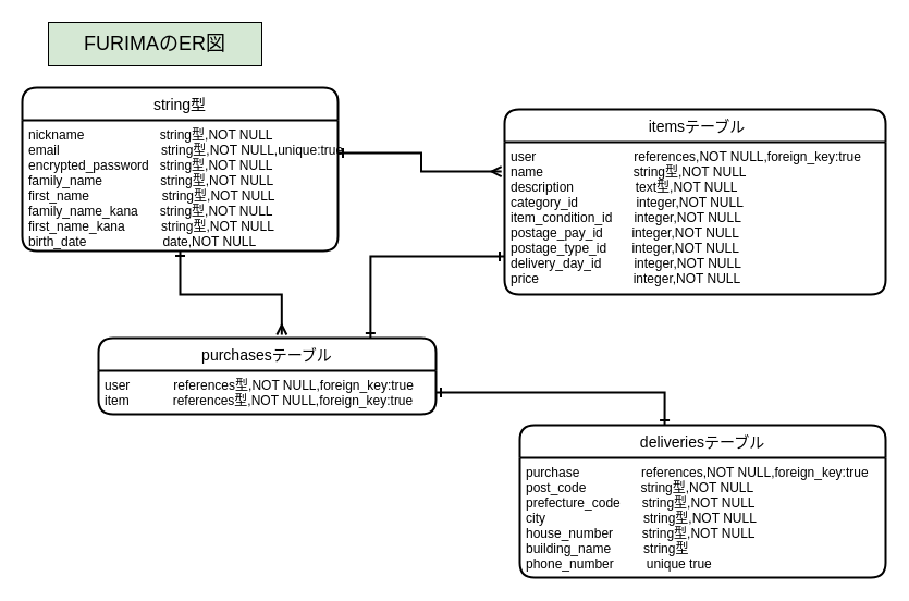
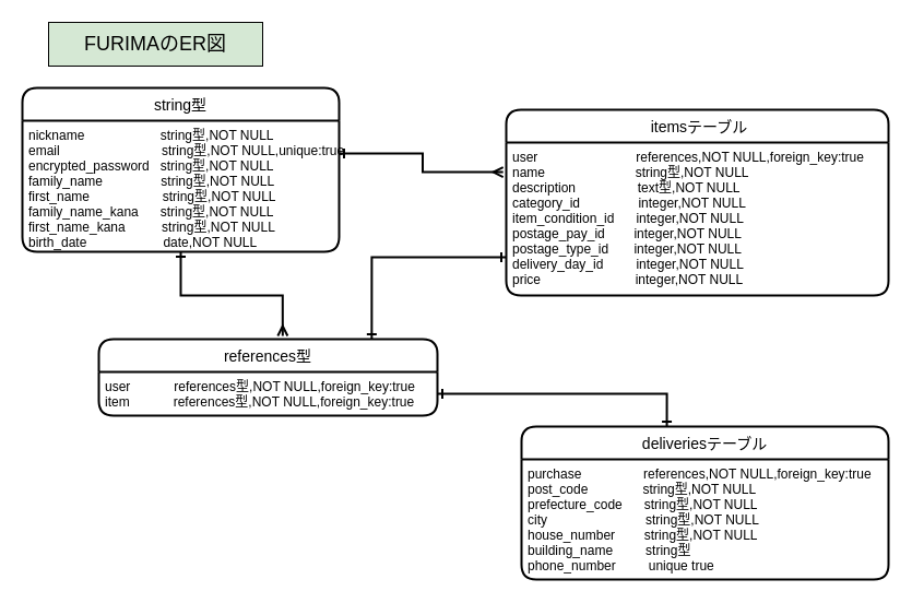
  <mxCell id="0" />
  <mxCell id="1" parent="0" />
  <mxCell id="2" value="&lt;font style=&quot;font-size: 18px&quot;&gt;FURIMAのER図&lt;/font&gt;" style="whiteSpace=wrap;html=1;fillColor=#d5e8d4;" parent="1" vertex="1"><mxGeometry x="44" y="20" width="196" height="40" as="geometry" /></mxCell>
  <mxCell id="3" value="string型" style="swimlane;childLayout=stackLayout;horizontal=1;startSize=30;horizontalStack=0;rounded=1;fontSize=14;fontStyle=0;strokeWidth=2;resizeParent=0;resizeLast=1;shadow=0;dashed=0;align=center;" parent="1" vertex="1"><mxGeometry x="20" y="80" width="290" height="150" as="geometry" /></mxCell>
  <mxCell id="4" value="nickname　　　          string型,NOT NULL&#10;email                            string型,NOT NULL,unique:true&#10;encrypted_password   string型,NOT NULL&#10;family_name                string型,NOT NULL&#10;first_name                    string型,NOT NULL&#10;family_name_kana      string型,NOT NULL&#10;first_name_kana          string型,NOT NULL  &#10;birth_date                     date,NOT NULL&#10;&#10;" style="align=left;strokeColor=none;fillColor=none;spacingLeft=4;fontSize=12;verticalAlign=top;resizable=0;rotatable=0;part=1;" parent="3" vertex="1"><mxGeometry y="30" width="290" height="120" as="geometry" /></mxCell>
  <mxCell id="5" style="edgeStyle=none;rounded=0;orthogonalLoop=1;jettySize=auto;html=1;exitX=0.5;exitY=1;exitDx=0;exitDy=0;" parent="3" source="4" target="4" edge="1"><mxGeometry relative="1" as="geometry" /></mxCell>
  <mxCell id="6" value=" itemsテーブル" style="swimlane;childLayout=stackLayout;horizontal=1;startSize=30;horizontalStack=0;rounded=1;fontSize=14;fontStyle=0;strokeWidth=2;resizeParent=0;resizeLast=1;shadow=0;dashed=0;align=center;" parent="1" vertex="1"><mxGeometry x="463" y="100" width="350" height="170" as="geometry" /></mxCell>
  <mxCell id="7" value="user                           references,NOT NULL,foreign_key:true&#10;name　　　              string型,NOT NULL&#10;description                 text型,NOT NULL&#10;category_id                integer,NOT NULL&#10;item_condition_id      integer,NOT NULL&#10;postage_pay_id        integer,NOT NULL&#10;postage_type_id       integer,NOT NULL&#10;delivery_day_id         integer,NOT NULL&#10;price                          integer,NOT NULL" style="align=left;strokeColor=none;fillColor=none;spacingLeft=4;fontSize=12;verticalAlign=top;resizable=0;rotatable=0;part=1;" parent="6" vertex="1"><mxGeometry y="30" width="350" height="140" as="geometry" /></mxCell>
  <mxCell id="8" style="edgeStyle=none;rounded=0;orthogonalLoop=1;jettySize=auto;html=1;exitX=0.5;exitY=1;exitDx=0;exitDy=0;" parent="6" source="7" target="7" edge="1"><mxGeometry relative="1" as="geometry" /></mxCell>
  <mxCell id="9" value="deliveriesテーブル" style="swimlane;childLayout=stackLayout;horizontal=1;startSize=30;horizontalStack=0;rounded=1;fontSize=14;fontStyle=0;strokeWidth=2;resizeParent=0;resizeLast=1;shadow=0;dashed=0;align=center;" parent="1" vertex="1"><mxGeometry x="477" y="390" width="336" height="140" as="geometry" /></mxCell>
  <mxCell id="10" value="purchase                 references,NOT NULL,foreign_key:true&#10;post_code               string型,NOT NULL&#10;prefecture_code      string型,NOT NULL&#10;city                           string型,NOT NULL&#10;house_number        string型,NOT NULL&#10;building_name         string型&#10;phone_number         unique true" style="align=left;strokeColor=none;fillColor=none;spacingLeft=4;fontSize=12;verticalAlign=top;resizable=0;rotatable=0;part=1;" parent="9" vertex="1"><mxGeometry y="30" width="336" height="110" as="geometry" /></mxCell>
- <mxCell id="11" value="purchasesテーブル" style="swimlane;childLayout=stackLayout;horizontal=1;startSize=30;horizontalStack=0;rounded=1;fontSize=14;fontStyle=0;strokeWidth=2;resizeParent=0;resizeLast=1;shadow=0;dashed=0;align=center;" parent="1" vertex="1"><mxGeometry x="90" y="310" width="310" height="70" as="geometry" /></mxCell>
+ <mxCell id="11" value="references型" style="swimlane;childLayout=stackLayout;horizontal=1;startSize=30;horizontalStack=0;rounded=1;fontSize=14;fontStyle=0;strokeWidth=2;resizeParent=0;resizeLast=1;shadow=0;dashed=0;align=center;" parent="1" vertex="1"><mxGeometry x="90" y="310" width="310" height="70" as="geometry" /></mxCell>
  <mxCell id="12" value="user            references型,NOT NULL,foreign_key:true&#10;item            references型,NOT NULL,foreign_key:true" style="align=left;strokeColor=none;fillColor=none;spacingLeft=4;fontSize=12;verticalAlign=top;resizable=0;rotatable=0;part=1;" parent="11" vertex="1"><mxGeometry y="30" width="310" height="40" as="geometry" /></mxCell>
  <mxCell id="13" style="edgeStyle=orthogonalEdgeStyle;rounded=0;orthogonalLoop=1;jettySize=auto;html=1;exitX=1;exitY=0.25;exitDx=0;exitDy=0;entryX=-0.008;entryY=0.193;entryDx=0;entryDy=0;entryPerimeter=0;strokeWidth=2;startArrow=ERone;startFill=0;endArrow=ERmany;endFill=0;" edge="1" parent="1" source="4" target="7"><mxGeometry relative="1" as="geometry" /></mxCell>
  <mxCell id="14" style="edgeStyle=orthogonalEdgeStyle;rounded=0;orthogonalLoop=1;jettySize=auto;html=1;exitX=0.5;exitY=1;exitDx=0;exitDy=0;entryX=0.543;entryY=-0.043;entryDx=0;entryDy=0;entryPerimeter=0;startArrow=ERone;startFill=0;endArrow=ERmany;endFill=0;strokeWidth=2;" edge="1" parent="1" source="4" target="11"><mxGeometry relative="1" as="geometry" /></mxCell>
  <mxCell id="15" style="edgeStyle=orthogonalEdgeStyle;rounded=0;orthogonalLoop=1;jettySize=auto;html=1;exitX=0;exitY=0.75;exitDx=0;exitDy=0;entryX=0.806;entryY=0;entryDx=0;entryDy=0;entryPerimeter=0;startArrow=ERone;startFill=0;endArrow=ERone;endFill=0;strokeWidth=2;" edge="1" parent="1" source="7" target="11"><mxGeometry relative="1" as="geometry" /></mxCell>
  <mxCell id="16" style="edgeStyle=orthogonalEdgeStyle;rounded=0;orthogonalLoop=1;jettySize=auto;html=1;exitX=1;exitY=0.5;exitDx=0;exitDy=0;entryX=0.396;entryY=0;entryDx=0;entryDy=0;entryPerimeter=0;startArrow=ERone;startFill=0;endArrow=ERone;endFill=0;strokeWidth=2;" edge="1" parent="1" source="12" target="9"><mxGeometry relative="1" as="geometry" /></mxCell>
